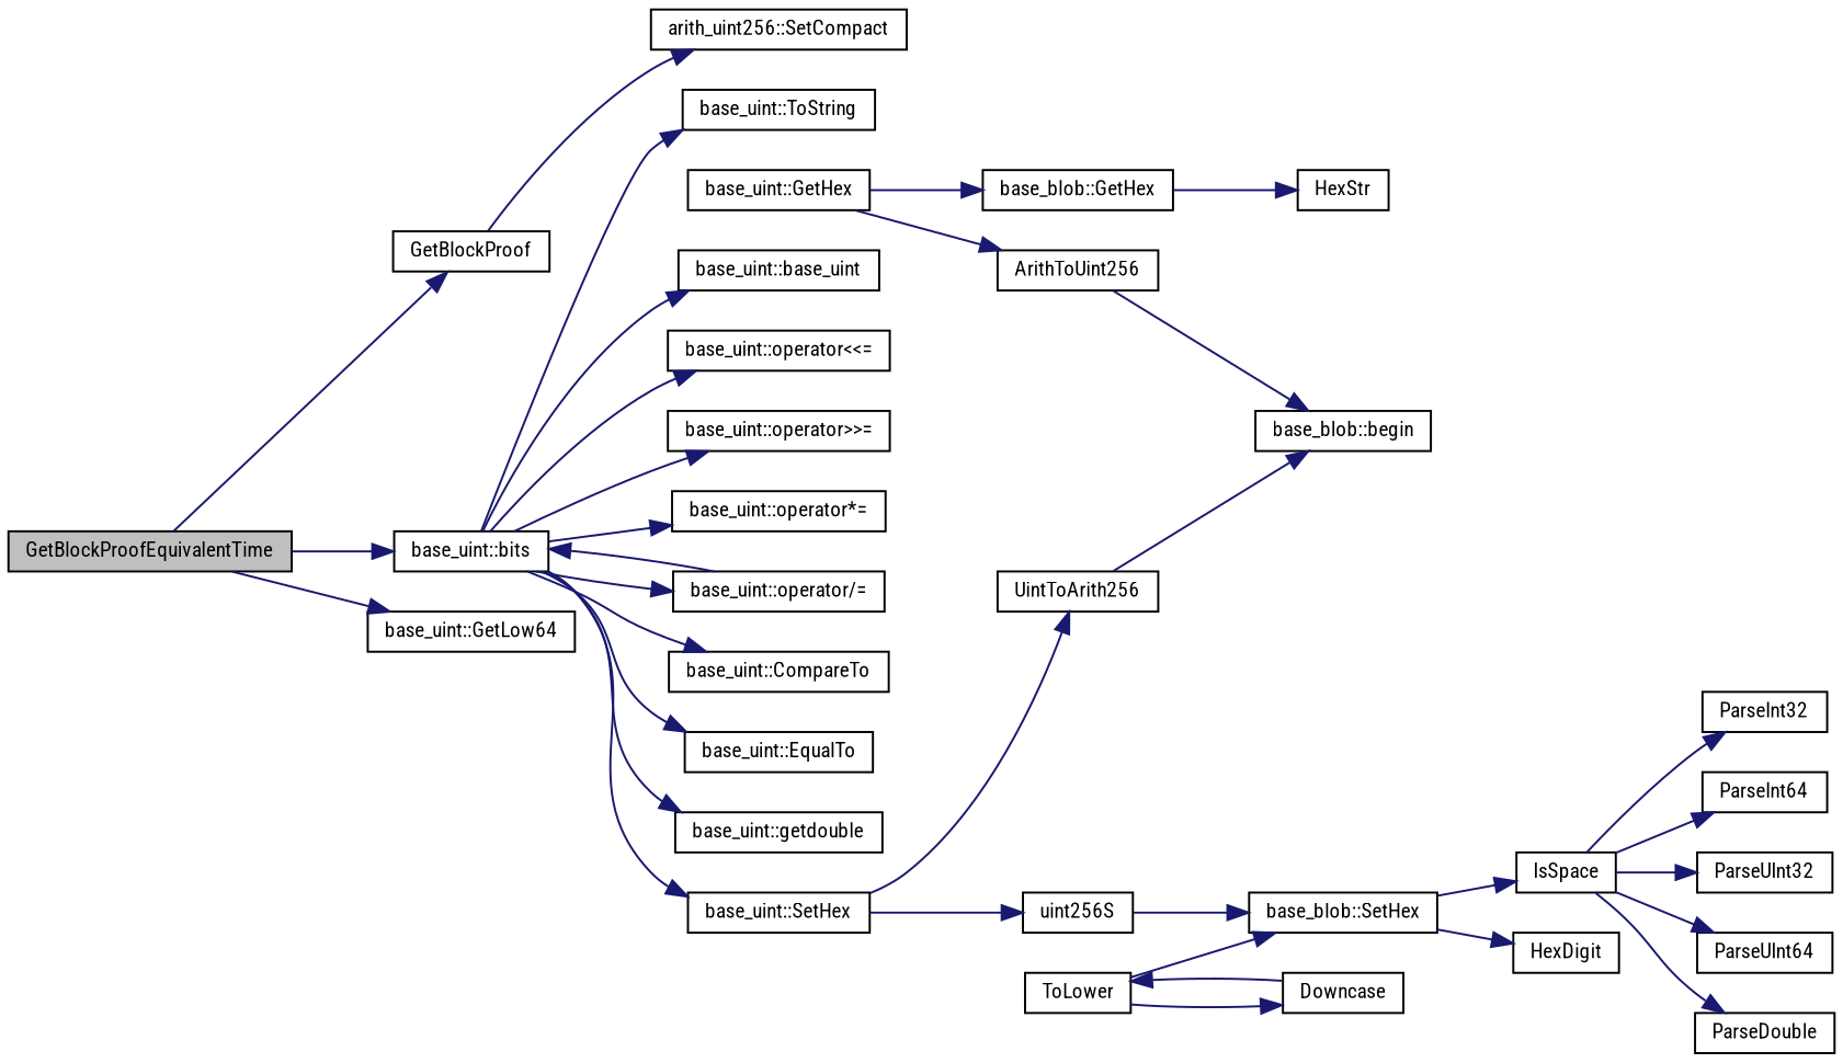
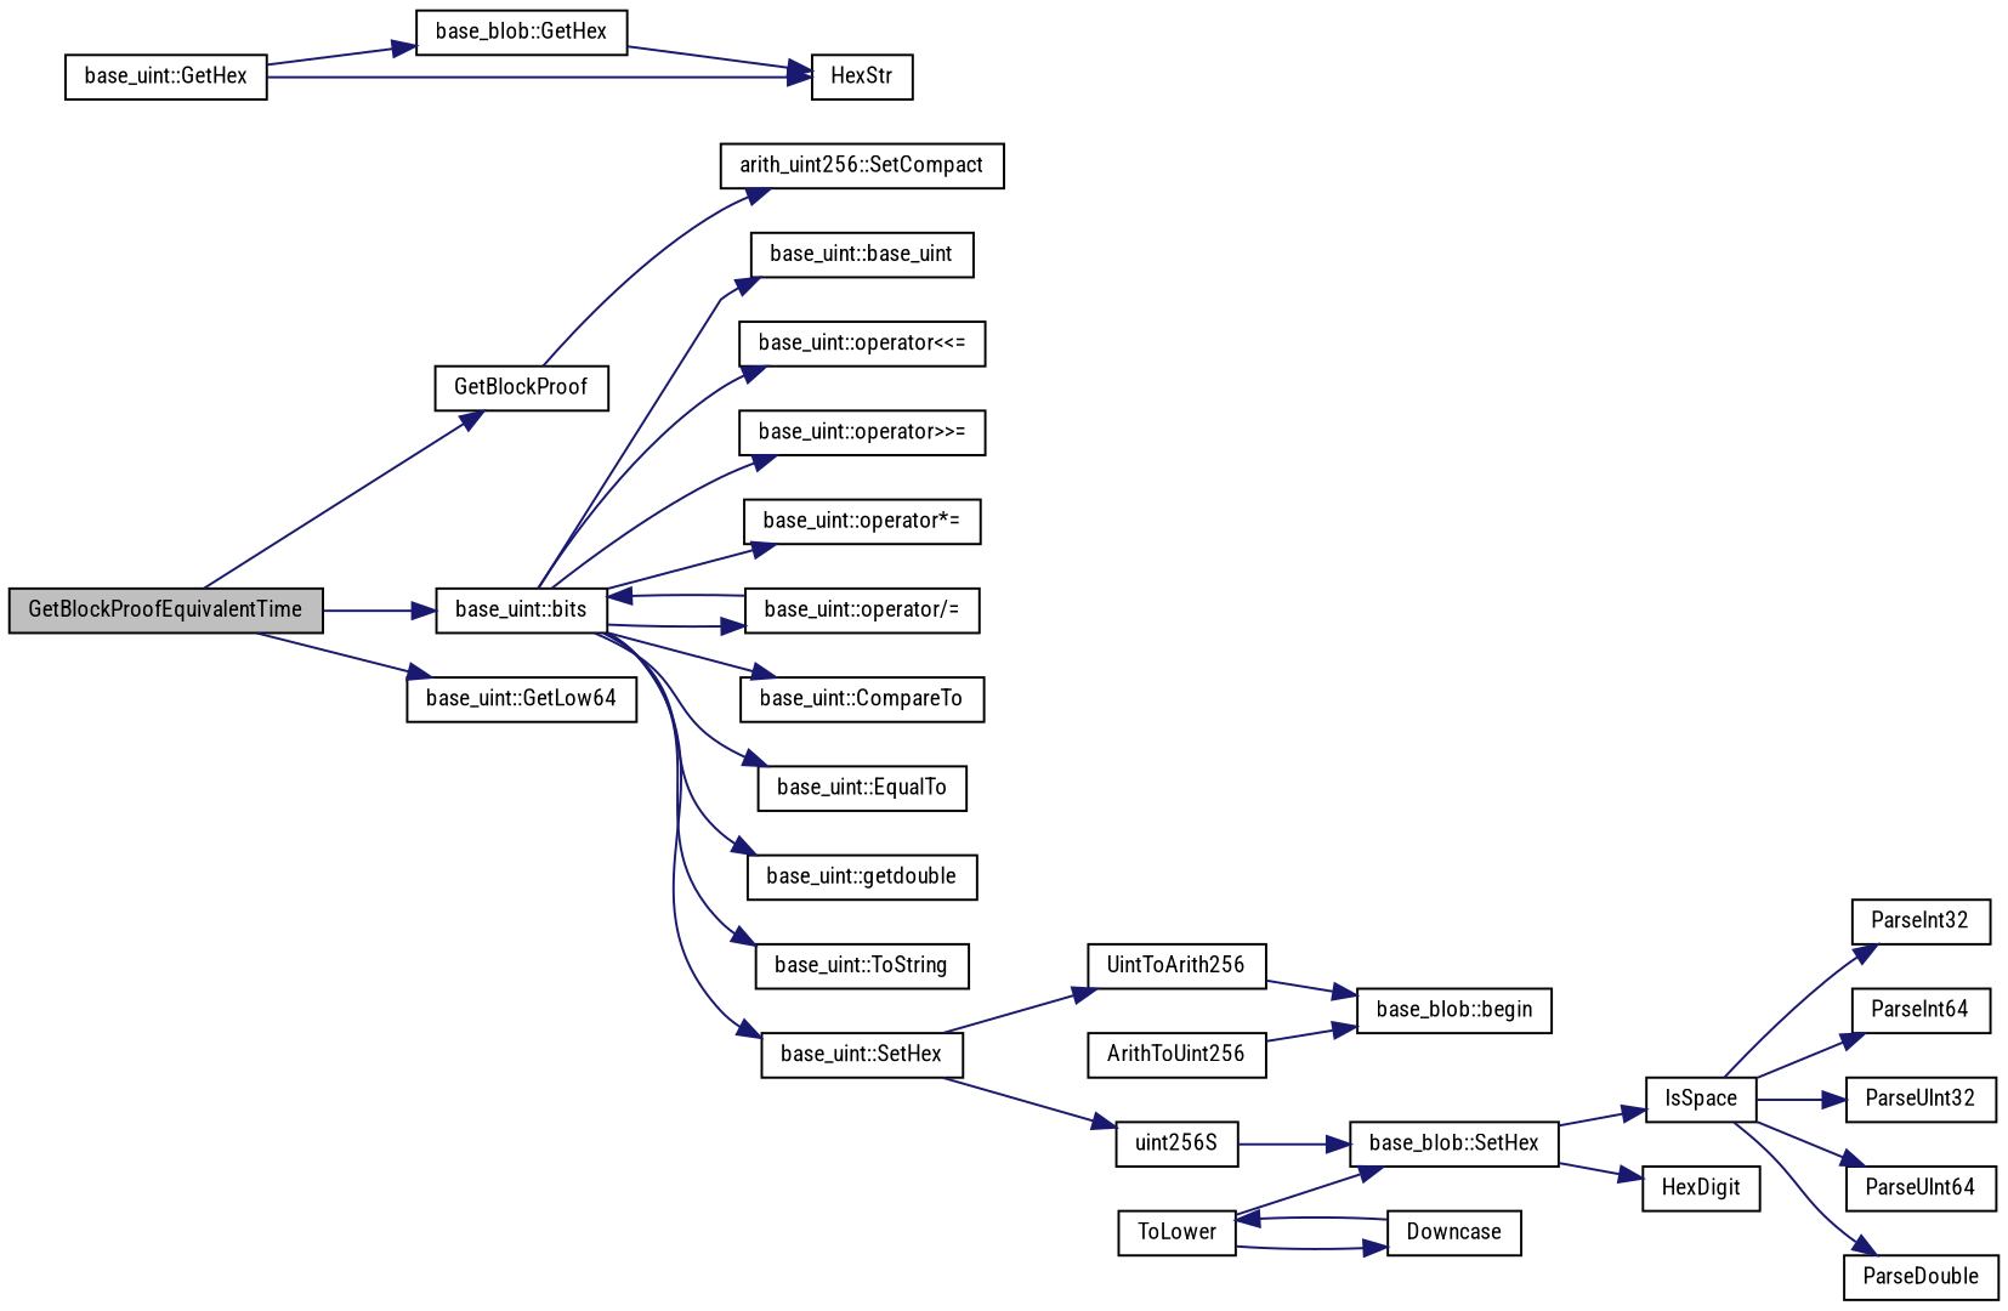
  digraph {
    fontname="Roboto Condensed"
    rankdir=LR
    node [color=black fillcolor=white fontname="Roboto Condensed" fontsize=10 shape=record style=filled]
    edge [color=midnightblue fontname="Roboto Condensed" fontsize=10 labelfontname=Helvetica labelfontsize=10 style=solid]
    n1 [fillcolor=grey75 fontcolor=black height=0.2 label=GetBlockProofEquivalentTime width=0.4]
    n2 [height=0.2 label=GetBlockProof width=0.4]
    n3 [height=0.2 label="base_uint::bits" width=0.4]
    n4 [height=0.2 label="base_uint::GetLow64" width=0.4]
    n5 [height=0.2 label="arith_uint256::SetCompact" width=0.4]
    n6 [height=0.2 label="base_uint::base_uint" width=0.4]
    n7 [height=0.2 label="base_uint::operator\<\<=" width=0.4]
    n8 [height=0.2 label="base_uint::operator\>\>=" width=0.4]
    n9 [height=0.2 label="base_uint::operator*=" width=0.4]
    n10 [height=0.2 label="base_uint::operator/=" width=0.4]
    n11 [height=0.2 label="base_uint::CompareTo" width=0.4]
    n12 [height=0.2 label="base_uint::EqualTo" width=0.4]
    n13 [height=0.2 label="base_uint::getdouble" width=0.4]
    n14 [height=0.2 label="base_uint::ToString" width=0.4]
    n15 [height=0.2 label="base_uint::SetHex" width=0.4]
    n16 [height=0.2 label="base_uint::GetHex" width=0.4]
    n17 [height=0.2 label=ArithToUint256 width=0.4]
    n18 [height=0.2 label="base_blob::GetHex" width=0.4]
    n19 [height=0.2 label=UintToArith256 width=0.4]
    n20 [height=0.2 label=uint256S width=0.4]
    n21 [height=0.2 label="base_blob::begin" width=0.4]
    n22 [height=0.2 label=HexStr width=0.4]
    n23 [height=0.2 label="base_blob::SetHex" width=0.4]
    n24 [height=0.2 label=IsSpace width=0.4]
    n25 [height=0.2 label=HexDigit width=0.4]
    n26 [height=0.2 label=ParseInt32 width=0.4]
    n27 [height=0.2 label=ParseInt64 width=0.4]
    n28 [height=0.2 label=ParseUInt32 width=0.4]
    n29 [height=0.2 label=ParseUInt64 width=0.4]
    n30 [height=0.2 label=ParseDouble width=0.4]
    n31 [height=0.2 label=ToLower width=0.4]
    n32 [height=0.2 label=Downcase width=0.4]
    n1 -> n2
    n1 -> n3
    n1 -> n4
    n2 -> n5
    n3 -> n6
    n3 -> n7
    n3 -> n8
    n3 -> n9
    n3 -> n10
    n3 -> n11
    n3 -> n12
    n3 -> n13
    n3 -> n14
    n3 -> n15
    n10 -> n3
    n15 -> n19
    n15 -> n20
-   n16 -> n17
+   n16 -> n22
    n16 -> n18
    n17 -> n21
    n18 -> n22
    n19 -> n21
    n20 -> n23
    n23 -> n24
    n23 -> n25
    n24 -> n26
    n24 -> n27
    n24 -> n28
    n24 -> n29
    n24 -> n30
    n31 -> n23
    n31 -> n32
    n32 -> n31
  }
